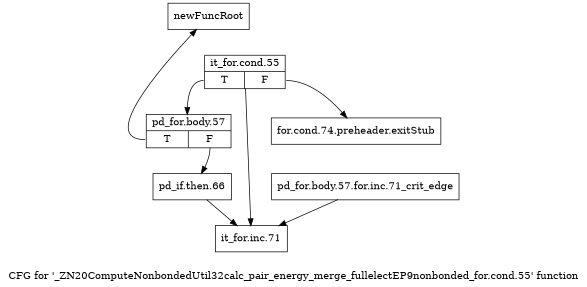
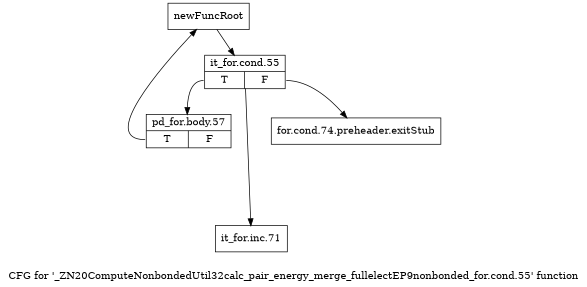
  digraph {
    label="CFG for '_ZN20ComputeNonbondedUtil32calc_pair_energy_merge_fullelectEP9nonbonded_for.cond.55' function"
    node [shape=record]
    n1 [label="{newFuncRoot}"]
    n2 [label="{it_for.cond.55|{<s0>T|<s1>F}}"]
    n3 [label="{for.cond.74.preheader.exitStub}"]
    n4 [label="{pd_for.body.57|{<s0>T|<s1>F}}"]
    n5 [label="{it_for.inc.71}"]
-   n6 [label="{pd_if.then.66}"]
-   n7 [label="{pd_for.body.57.for.inc.71_crit_edge}"]
+   n1 -> n2
    n2 -> n3 [tailport=s1]
    n2 -> n4 [tailport=s0]
    n2 -> n5
    n4 -> n1 [tailport=s0]
-   n4 -> n6 [tailport=s1]
-   n6 -> n5
-   n7 -> n5
  }
